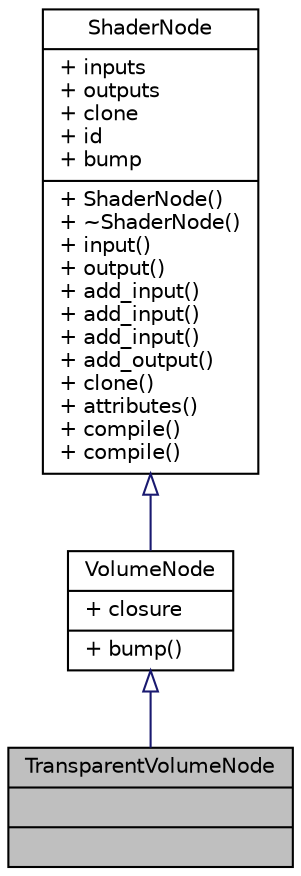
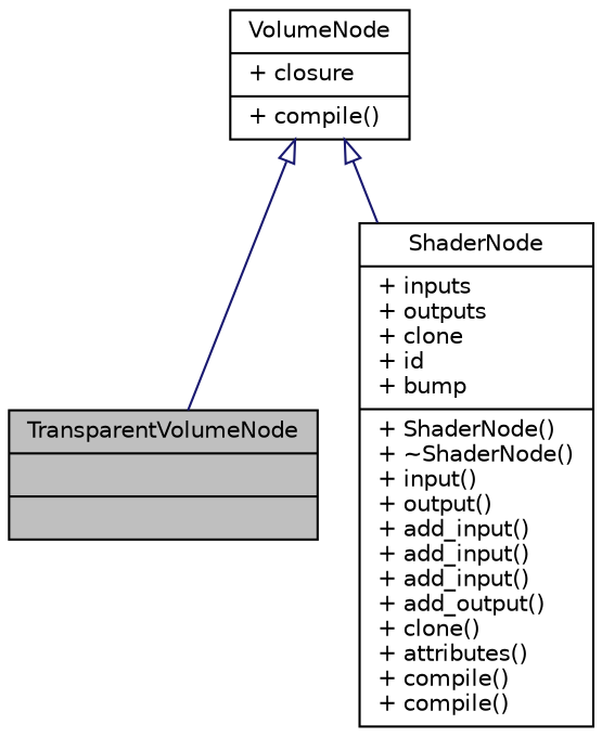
  digraph {
    node [color=black fillcolor=white fontname=Helvetica fontsize=10 shape=record style=filled]
    edge [arrowtail=empty color=midnightblue dir=back fontname=Helvetica fontsize=10 labelfontname=Helvetica labelfontsize=10 style=solid]
    n1 [fillcolor=grey75 fontcolor=black height=0.2 label="{TransparentVolumeNode\n||}" width=0.4]
-   n2 [height=0.2 label="{VolumeNode\n|+ closure\l|+ bump()\l}" width=0.4]
+   n2 [height=0.2 label="{VolumeNode\n|+ closure\l|+ compile()\l}" width=0.4]
    n3 [height=0.2 label="{ShaderNode\n|+ inputs\l+ outputs\l+ clone\l+ id\l+ bump\l|+ ShaderNode()\l+ ~ShaderNode()\l+ input()\l+ output()\l+ add_input()\l+ add_input()\l+ add_input()\l+ add_output()\l+ clone()\l+ attributes()\l+ compile()\l+ compile()\l}" width=0.4]
    n2 -> n1
-   n3 -> n2
+   n2 -> n3
  }
